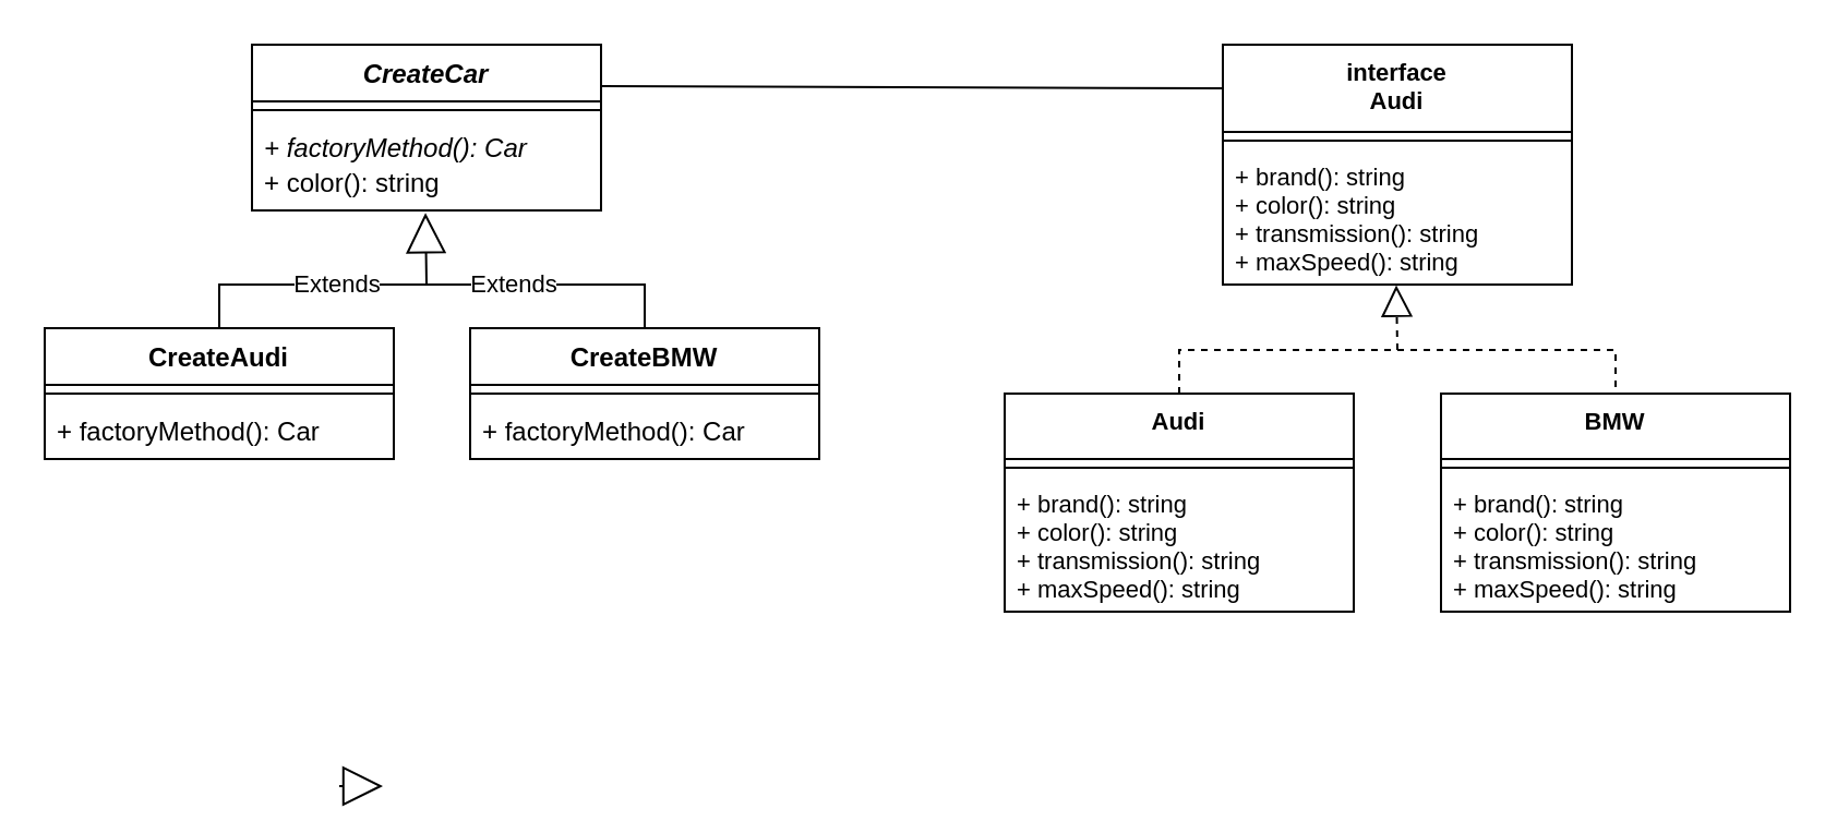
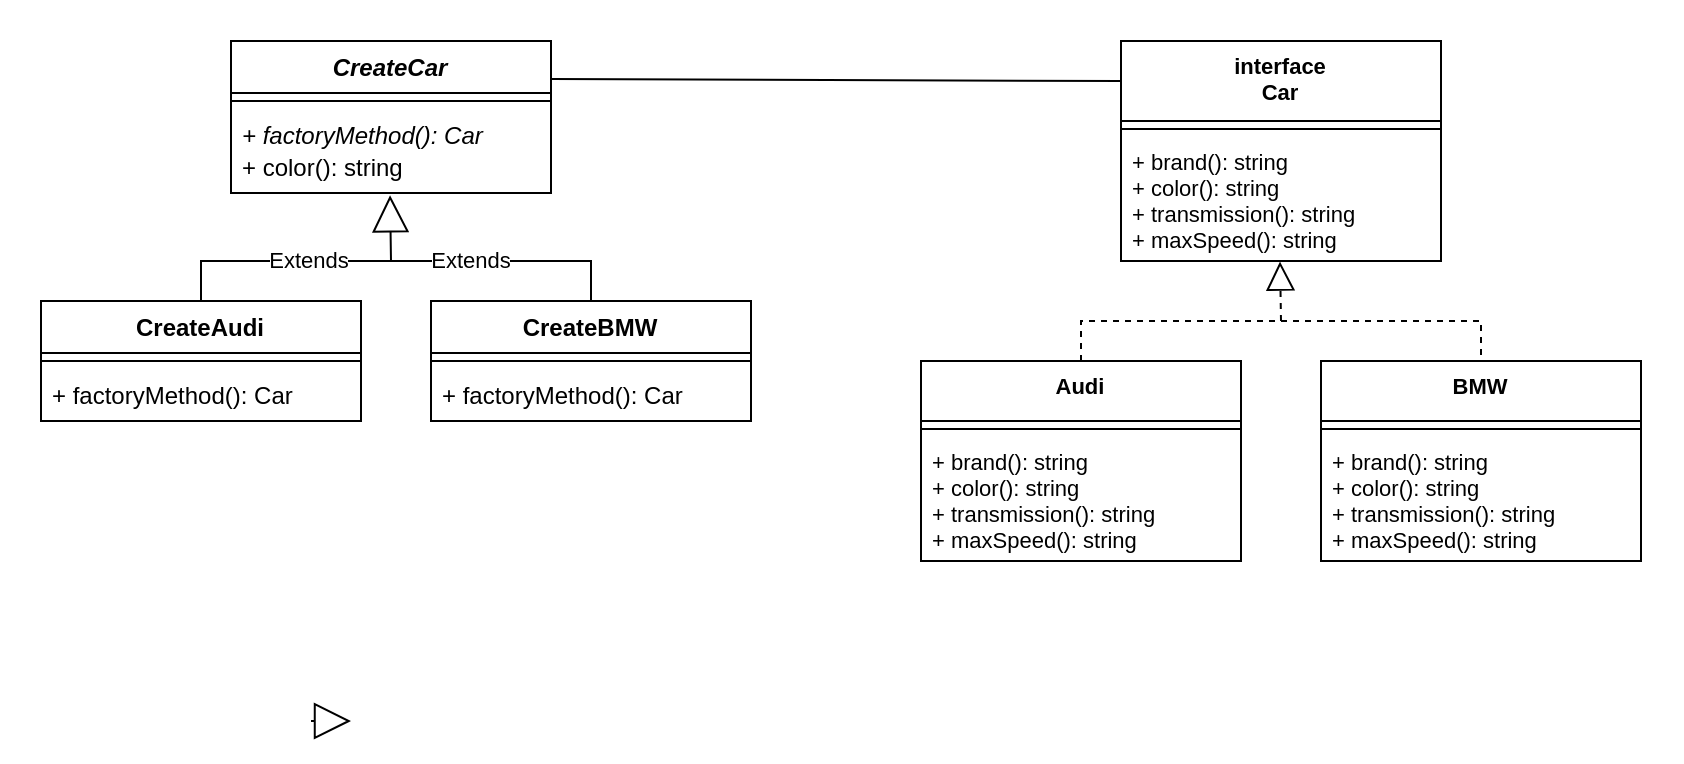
  <mxCell id="0" />
  <mxCell id="1" parent="0" />
  <mxCell id="2" value="CreateCar" style="swimlane;fontStyle=3;align=center;verticalAlign=top;childLayout=stackLayout;horizontal=1;startSize=26;horizontalStack=0;resizeParent=1;resizeParentMax=0;resizeLast=0;collapsible=1;marginBottom=0;" vertex="1" parent="1"><mxGeometry x="115" y="20" width="160" height="76" as="geometry" /></mxCell>
  <mxCell id="3" value="" style="line;strokeWidth=1;fillColor=none;align=left;verticalAlign=middle;spacingTop=-1;spacingLeft=3;spacingRight=3;rotatable=0;labelPosition=right;points=[];portConstraint=eastwest;strokeColor=inherit;" vertex="1" parent="2"><mxGeometry y="26" width="160" height="8" as="geometry" /></mxCell>
  <mxCell id="4" value="+ factoryMethod(): Car" style="text;strokeColor=none;fillColor=none;align=left;verticalAlign=top;spacingLeft=4;spacingRight=4;overflow=hidden;rotatable=0;points=[[0,0.5],[1,0.5]];portConstraint=eastwest;fontStyle=2" vertex="1" parent="2"><mxGeometry y="34" width="160" height="16" as="geometry" /></mxCell>
  <mxCell id="5" value="+ color(): string" style="text;strokeColor=none;fillColor=none;align=left;verticalAlign=top;spacingLeft=4;spacingRight=4;overflow=hidden;rotatable=0;points=[[0,0.5],[1,0.5]];portConstraint=eastwest;" vertex="1" parent="2"><mxGeometry y="50" width="160" height="26" as="geometry" /></mxCell>
  <mxCell id="6" value="CreateAudi" style="swimlane;fontStyle=1;align=center;verticalAlign=top;childLayout=stackLayout;horizontal=1;startSize=26;horizontalStack=0;resizeParent=1;resizeParentMax=0;resizeLast=0;collapsible=1;marginBottom=0;" vertex="1" parent="1"><mxGeometry x="20" y="150" width="160" height="60" as="geometry" /></mxCell>
  <mxCell id="7" value="" style="line;strokeWidth=1;fillColor=none;align=left;verticalAlign=middle;spacingTop=-1;spacingLeft=3;spacingRight=3;rotatable=0;labelPosition=right;points=[];portConstraint=eastwest;strokeColor=inherit;" vertex="1" parent="6"><mxGeometry y="26" width="160" height="8" as="geometry" /></mxCell>
  <mxCell id="8" value="+ factoryMethod(): Car" style="text;strokeColor=none;fillColor=none;align=left;verticalAlign=top;spacingLeft=4;spacingRight=4;overflow=hidden;rotatable=0;points=[[0,0.5],[1,0.5]];portConstraint=eastwest;" vertex="1" parent="6"><mxGeometry y="34" width="160" height="26" as="geometry" /></mxCell>
  <mxCell id="9" value="CreateBMW" style="swimlane;fontStyle=1;align=center;verticalAlign=top;childLayout=stackLayout;horizontal=1;startSize=26;horizontalStack=0;resizeParent=1;resizeParentMax=0;resizeLast=0;collapsible=1;marginBottom=0;" vertex="1" parent="1"><mxGeometry x="215" y="150" width="160" height="60" as="geometry" /></mxCell>
  <mxCell id="10" value="" style="line;strokeWidth=1;fillColor=none;align=left;verticalAlign=middle;spacingTop=-1;spacingLeft=3;spacingRight=3;rotatable=0;labelPosition=right;points=[];portConstraint=eastwest;strokeColor=inherit;" vertex="1" parent="9"><mxGeometry y="26" width="160" height="8" as="geometry" /></mxCell>
  <mxCell id="11" value="+ factoryMethod(): Car" style="text;strokeColor=none;fillColor=none;align=left;verticalAlign=top;spacingLeft=4;spacingRight=4;overflow=hidden;rotatable=0;points=[[0,0.5],[1,0.5]];portConstraint=eastwest;" vertex="1" parent="9"><mxGeometry y="34" width="160" height="26" as="geometry" /></mxCell>
  <mxCell id="12" value="Extends" style="endArrow=block;endSize=16;endFill=0;html=1;rounded=0;exitX=0.5;exitY=0;exitDx=0;exitDy=0;entryX=0.497;entryY=1.043;entryDx=0;entryDy=0;entryPerimeter=0;" edge="1" parent="1" source="6" target="5"><mxGeometry width="160" relative="1" as="geometry"><mxPoint x="145" y="140" as="sourcePoint" /><mxPoint x="305" y="140" as="targetPoint" /><Array as="points"><mxPoint x="100" y="130" /><mxPoint x="195" y="130" /></Array></mxGeometry></mxCell>
  <mxCell id="13" value="" style="endArrow=none;html=1;rounded=0;entryX=0.5;entryY=0;entryDx=0;entryDy=0;" edge="1" parent="1" target="9"><mxGeometry width="50" height="50" relative="1" as="geometry"><mxPoint x="195" y="130" as="sourcePoint" /><mxPoint x="285" y="130" as="targetPoint" /><Array as="points"><mxPoint x="295" y="130" /></Array></mxGeometry></mxCell>
  <mxCell id="14" value="Extends" style="endArrow=block;endSize=16;endFill=0;html=1;rounded=0;fontSize=11;" edge="1" parent="1"><mxGeometry x="1" y="238" width="160" relative="1" as="geometry"><mxPoint x="155" y="360" as="sourcePoint" /><mxPoint x="175" y="360" as="targetPoint" /><mxPoint x="60" y="8" as="offset" /></mxGeometry></mxCell>
- <mxCell id="15" value="interface&#10;Audi" style="swimlane;fontStyle=1;align=center;verticalAlign=top;childLayout=stackLayout;horizontal=1;startSize=40;horizontalStack=0;resizeParent=1;resizeParentMax=0;resizeLast=0;collapsible=1;marginBottom=0;fontSize=11;" vertex="1" parent="1"><mxGeometry x="560" y="20" width="160" height="110" as="geometry" /></mxCell>
+ <mxCell id="15" value="interface&#10;Car" style="swimlane;fontStyle=1;align=center;verticalAlign=top;childLayout=stackLayout;horizontal=1;startSize=40;horizontalStack=0;resizeParent=1;resizeParentMax=0;resizeLast=0;collapsible=1;marginBottom=0;fontSize=11;" vertex="1" parent="1"><mxGeometry x="560" y="20" width="160" height="110" as="geometry" /></mxCell>
  <mxCell id="16" value="" style="line;strokeWidth=1;fillColor=none;align=left;verticalAlign=middle;spacingTop=-1;spacingLeft=3;spacingRight=3;rotatable=0;labelPosition=right;points=[];portConstraint=eastwest;strokeColor=inherit;fontSize=11;" vertex="1" parent="15"><mxGeometry y="40" width="160" height="8" as="geometry" /></mxCell>
  <mxCell id="17" value="+ brand(): string&#10;+ color(): string&#10;+ transmission(): string&#10;+ maxSpeed(): string" style="text;strokeColor=none;fillColor=none;align=left;verticalAlign=top;spacingLeft=4;spacingRight=4;overflow=hidden;rotatable=0;points=[[0,0.5],[1,0.5]];portConstraint=eastwest;fontSize=11;" vertex="1" parent="15"><mxGeometry y="48" width="160" height="62" as="geometry" /></mxCell>
  <mxCell id="18" value="Audi" style="swimlane;fontStyle=1;align=center;verticalAlign=top;childLayout=stackLayout;horizontal=1;startSize=30;horizontalStack=0;resizeParent=1;resizeParentMax=0;resizeLast=0;collapsible=1;marginBottom=0;fontSize=11;" vertex="1" parent="1"><mxGeometry x="460" y="180" width="160" height="100" as="geometry" /></mxCell>
  <mxCell id="19" value="" style="line;strokeWidth=1;fillColor=none;align=left;verticalAlign=middle;spacingTop=-1;spacingLeft=3;spacingRight=3;rotatable=0;labelPosition=right;points=[];portConstraint=eastwest;strokeColor=inherit;fontSize=11;" vertex="1" parent="18"><mxGeometry y="30" width="160" height="8" as="geometry" /></mxCell>
  <mxCell id="20" value="+ brand(): string&#10;+ color(): string&#10;+ transmission(): string&#10;+ maxSpeed(): string" style="text;strokeColor=none;fillColor=none;align=left;verticalAlign=top;spacingLeft=4;spacingRight=4;overflow=hidden;rotatable=0;points=[[0,0.5],[1,0.5]];portConstraint=eastwest;fontSize=11;" vertex="1" parent="18"><mxGeometry y="38" width="160" height="62" as="geometry" /></mxCell>
  <mxCell id="21" value="BMW" style="swimlane;fontStyle=1;align=center;verticalAlign=top;childLayout=stackLayout;horizontal=1;startSize=30;horizontalStack=0;resizeParent=1;resizeParentMax=0;resizeLast=0;collapsible=1;marginBottom=0;fontSize=11;" vertex="1" parent="1"><mxGeometry x="660" y="180" width="160" height="100" as="geometry" /></mxCell>
  <mxCell id="22" value="" style="line;strokeWidth=1;fillColor=none;align=left;verticalAlign=middle;spacingTop=-1;spacingLeft=3;spacingRight=3;rotatable=0;labelPosition=right;points=[];portConstraint=eastwest;strokeColor=inherit;fontSize=11;" vertex="1" parent="21"><mxGeometry y="30" width="160" height="8" as="geometry" /></mxCell>
  <mxCell id="23" value="+ brand(): string&#10;+ color(): string&#10;+ transmission(): string&#10;+ maxSpeed(): string" style="text;strokeColor=none;fillColor=none;align=left;verticalAlign=top;spacingLeft=4;spacingRight=4;overflow=hidden;rotatable=0;points=[[0,0.5],[1,0.5]];portConstraint=eastwest;fontSize=11;" vertex="1" parent="21"><mxGeometry y="38" width="160" height="62" as="geometry" /></mxCell>
  <mxCell id="24" value="" style="endArrow=block;dashed=1;endFill=0;endSize=12;html=1;rounded=0;fontSize=11;exitX=0.5;exitY=0;exitDx=0;exitDy=0;entryX=0.497;entryY=1.005;entryDx=0;entryDy=0;entryPerimeter=0;" edge="1" parent="1" source="18" target="17"><mxGeometry width="160" relative="1" as="geometry"><mxPoint x="500" y="140" as="sourcePoint" /><mxPoint x="660" y="140" as="targetPoint" /><Array as="points"><mxPoint x="540" y="160" /><mxPoint x="640" y="160" /></Array></mxGeometry></mxCell>
  <mxCell id="25" value="" style="endArrow=none;dashed=1;html=1;rounded=0;fontSize=11;entryX=0.5;entryY=0;entryDx=0;entryDy=0;" edge="1" parent="1" target="21"><mxGeometry width="50" height="50" relative="1" as="geometry"><mxPoint x="640" y="160" as="sourcePoint" /><mxPoint x="680" y="150" as="targetPoint" /><Array as="points"><mxPoint x="740" y="160" /></Array></mxGeometry></mxCell>
  <mxCell id="26" value="" style="endArrow=none;html=1;rounded=0;fontSize=11;exitX=1;exitY=0.25;exitDx=0;exitDy=0;entryX=0;entryY=0.182;entryDx=0;entryDy=0;entryPerimeter=0;" edge="1" parent="1" source="2" target="15"><mxGeometry width="50" height="50" relative="1" as="geometry"><mxPoint x="500" y="220" as="sourcePoint" /><mxPoint x="550" y="170" as="targetPoint" /></mxGeometry></mxCell>
